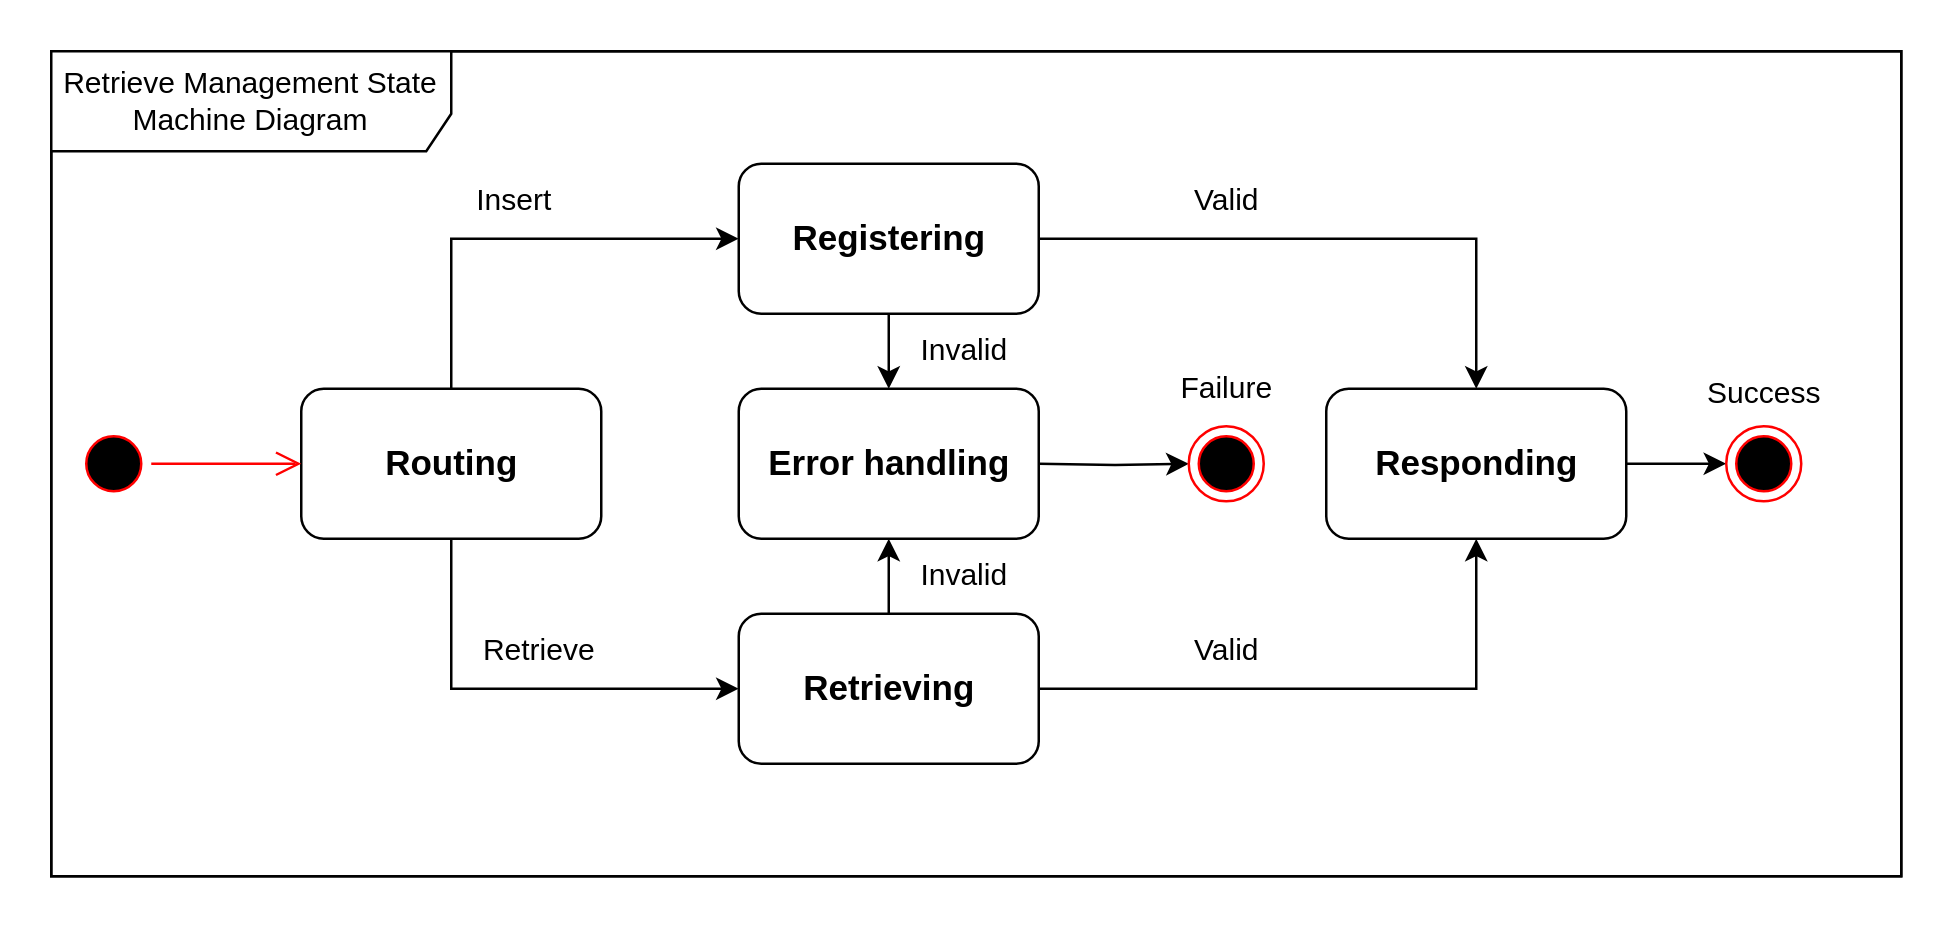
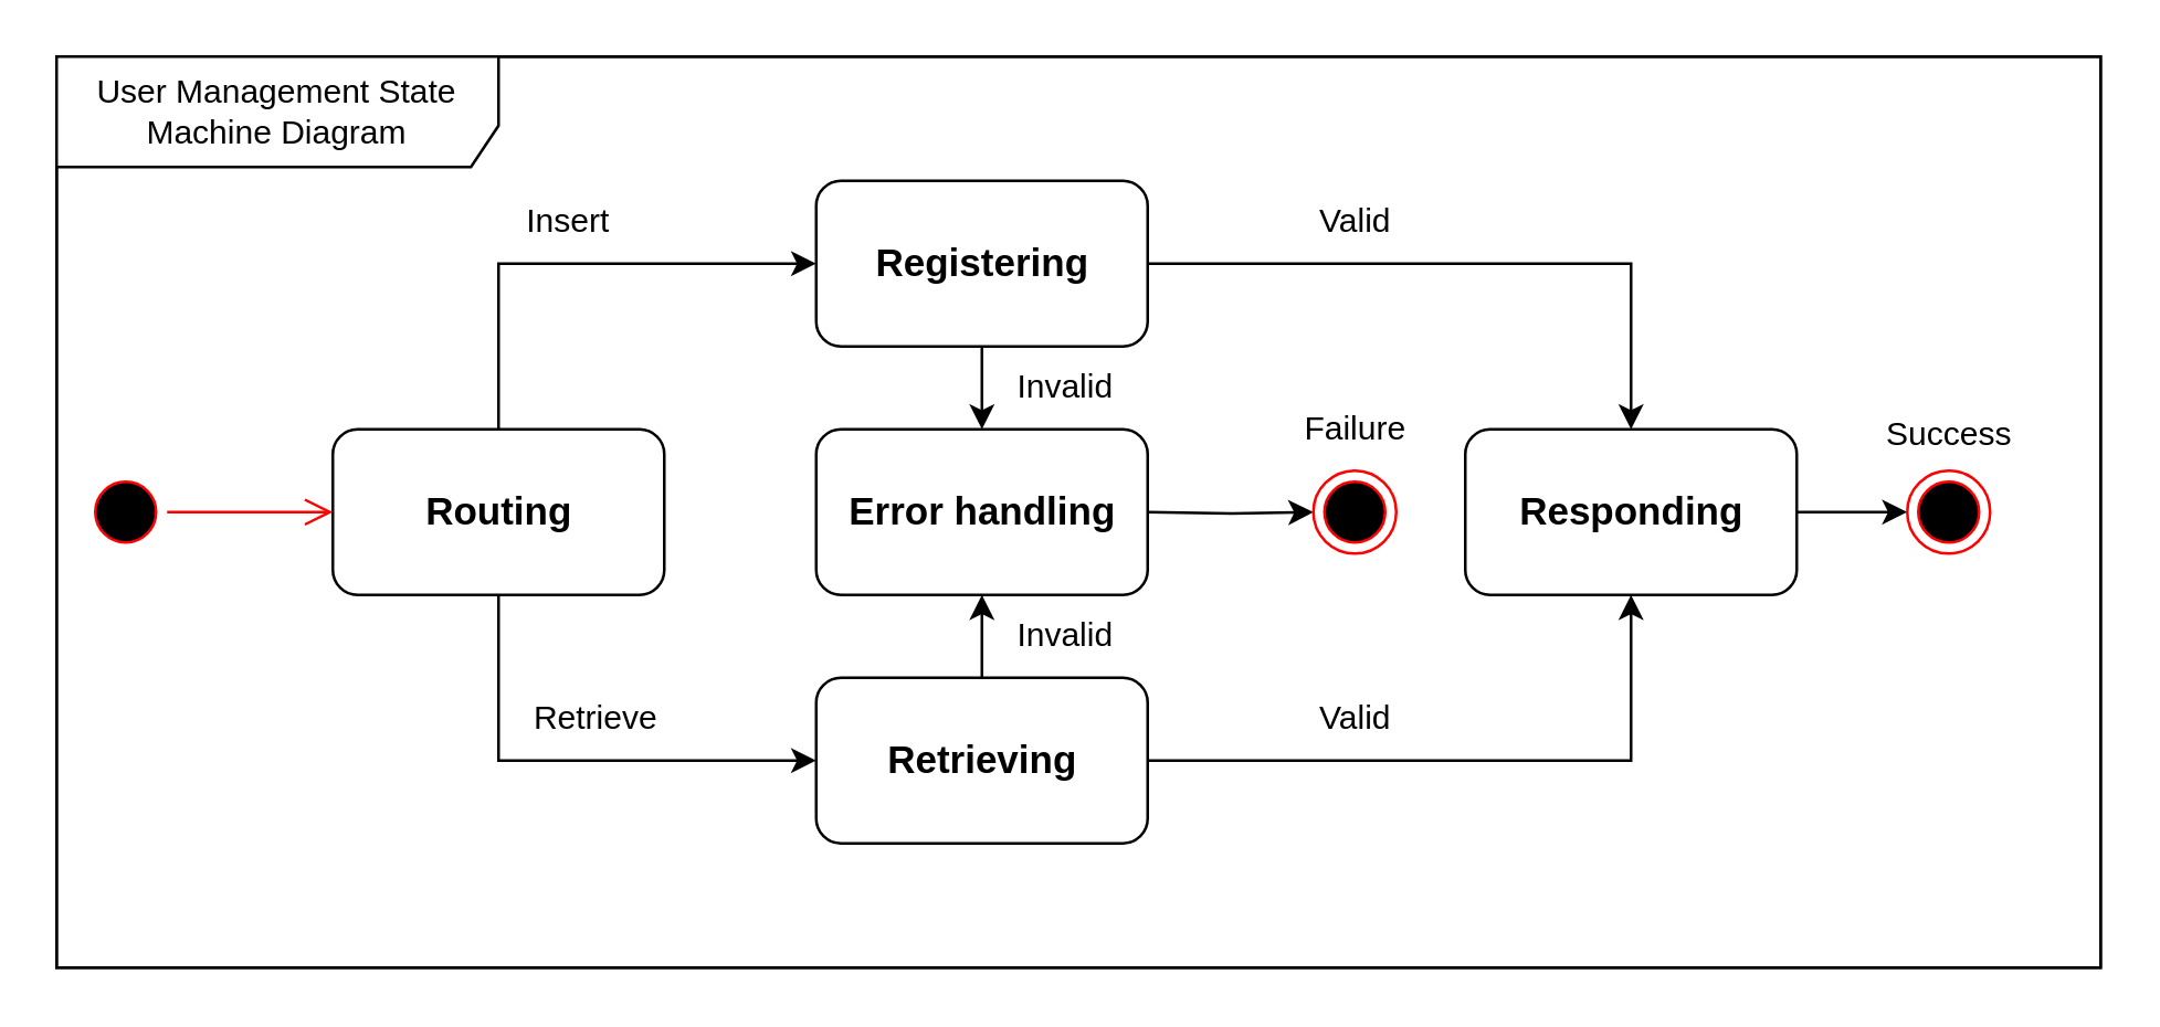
  <mxCell id="0" />
  <mxCell id="1" parent="0" />
  <mxCell id="2" value="" style="rounded=0;whiteSpace=wrap;html=1;" vertex="1" parent="1"><mxGeometry width="740" height="330" as="geometry" x="20" y="20" /></mxCell>
  <mxCell id="3" style="edgeStyle=orthogonalEdgeStyle;rounded=0;orthogonalLoop=1;jettySize=auto;html=1;exitX=0.5;exitY=1;exitDx=0;exitDy=0;entryX=0;entryY=0.5;entryDx=0;entryDy=0;" edge="1" parent="1" source="5" target="13"><mxGeometry relative="1" as="geometry" /></mxCell>
  <mxCell id="4" style="edgeStyle=orthogonalEdgeStyle;rounded=0;orthogonalLoop=1;jettySize=auto;html=1;exitX=0.5;exitY=0;exitDx=0;exitDy=0;entryX=0;entryY=0.5;entryDx=0;entryDy=0;" edge="1" parent="1" source="5" target="9"><mxGeometry relative="1" as="geometry" /></mxCell>
  <mxCell id="5" value="" style="rounded=1;whiteSpace=wrap;html=1;" vertex="1" parent="1"><mxGeometry x="120" y="155" width="120" height="60" as="geometry" /></mxCell>
  <mxCell id="6" value="&lt;font style=&quot;font-size: 14px;&quot;&gt;Routing&lt;/font&gt;" style="text;align=center;fontStyle=1;verticalAlign=middle;spacingLeft=3;spacingRight=3;strokeColor=none;rotatable=0;points=[[0,0.5],[1,0.5]];portConstraint=eastwest;html=1;" vertex="1" parent="1"><mxGeometry x="140" y="172" width="80" height="26" as="geometry" /></mxCell>
  <mxCell id="7" style="edgeStyle=orthogonalEdgeStyle;rounded=0;orthogonalLoop=1;jettySize=auto;html=1;exitX=1;exitY=0.5;exitDx=0;exitDy=0;" edge="1" parent="1" source="9" target="16"><mxGeometry relative="1" as="geometry" /></mxCell>
  <mxCell id="8" style="edgeStyle=orthogonalEdgeStyle;rounded=0;orthogonalLoop=1;jettySize=auto;html=1;exitX=0.5;exitY=1;exitDx=0;exitDy=0;entryX=0.5;entryY=0;entryDx=0;entryDy=0;" edge="1" parent="1" source="9" target="23"><mxGeometry relative="1" as="geometry" /></mxCell>
  <mxCell id="9" value="" style="rounded=1;whiteSpace=wrap;html=1;" vertex="1" parent="1"><mxGeometry x="295" y="65" width="120" height="60" as="geometry" /></mxCell>
  <mxCell id="10" value="&lt;span style=&quot;font-size: 14px;&quot;&gt;Registering&lt;/span&gt;" style="text;align=center;fontStyle=1;verticalAlign=middle;spacingLeft=3;spacingRight=3;strokeColor=none;rotatable=0;points=[[0,0.5],[1,0.5]];portConstraint=eastwest;html=1;" vertex="1" parent="1"><mxGeometry x="315" y="82" width="80" height="26" as="geometry" /></mxCell>
  <mxCell id="11" style="edgeStyle=orthogonalEdgeStyle;rounded=0;orthogonalLoop=1;jettySize=auto;html=1;exitX=1;exitY=0.5;exitDx=0;exitDy=0;entryX=0.5;entryY=1;entryDx=0;entryDy=0;" edge="1" parent="1" source="13" target="16"><mxGeometry relative="1" as="geometry" /></mxCell>
  <mxCell id="12" style="edgeStyle=orthogonalEdgeStyle;rounded=0;orthogonalLoop=1;jettySize=auto;html=1;exitX=0.5;exitY=0;exitDx=0;exitDy=0;entryX=0.5;entryY=1;entryDx=0;entryDy=0;" edge="1" parent="1" source="13" target="23"><mxGeometry relative="1" as="geometry" /></mxCell>
  <mxCell id="13" value="" style="rounded=1;whiteSpace=wrap;html=1;" vertex="1" parent="1"><mxGeometry x="295" y="245" width="120" height="60" as="geometry" /></mxCell>
  <mxCell id="14" value="&lt;font style=&quot;font-size: 14px;&quot;&gt;Retrieving&lt;/font&gt;" style="text;align=center;fontStyle=1;verticalAlign=middle;spacingLeft=3;spacingRight=3;strokeColor=none;rotatable=0;points=[[0,0.5],[1,0.5]];portConstraint=eastwest;html=1;" vertex="1" parent="1"><mxGeometry x="315" y="262" width="80" height="26" as="geometry" /></mxCell>
  <mxCell id="15" style="edgeStyle=orthogonalEdgeStyle;rounded=0;orthogonalLoop=1;jettySize=auto;html=1;exitX=1;exitY=0.5;exitDx=0;exitDy=0;entryX=0;entryY=0.5;entryDx=0;entryDy=0;" edge="1" parent="1" source="16" target="18"><mxGeometry relative="1" as="geometry" /></mxCell>
  <mxCell id="16" value="" style="rounded=1;whiteSpace=wrap;html=1;" vertex="1" parent="1"><mxGeometry x="530" y="155" width="120" height="60" as="geometry" /></mxCell>
  <mxCell id="17" value="&lt;span style=&quot;font-size: 14px;&quot;&gt;Responding&lt;/span&gt;" style="text;align=center;fontStyle=1;verticalAlign=middle;spacingLeft=3;spacingRight=3;strokeColor=none;rotatable=0;points=[[0,0.5],[1,0.5]];portConstraint=eastwest;html=1;" vertex="1" parent="1"><mxGeometry x="550" y="172" width="80" height="26" as="geometry" /></mxCell>
  <mxCell id="18" value="" style="ellipse;html=1;shape=endState;fillColor=#000000;strokeColor=#ff0000;" vertex="1" parent="1"><mxGeometry x="690" y="170" width="30" height="30" as="geometry" /></mxCell>
  <mxCell id="19" value="Insert" style="text;html=1;align=center;verticalAlign=middle;resizable=0;points=[];autosize=1;strokeColor=none;fillColor=none;" vertex="1" parent="1"><mxGeometry x="180" y="65" width="50" height="30" as="geometry" /></mxCell>
  <mxCell id="20" value="Retrieve" style="text;html=1;align=center;verticalAlign=middle;resizable=0;points=[];autosize=1;strokeColor=none;fillColor=none;" vertex="1" parent="1"><mxGeometry x="180" y="245" width="70" height="30" as="geometry" /></mxCell>
  <mxCell id="21" value="Valid" style="text;html=1;align=center;verticalAlign=middle;resizable=0;points=[];autosize=1;strokeColor=none;fillColor=none;" vertex="1" parent="1"><mxGeometry x="465" y="65" width="50" height="30" as="geometry" /></mxCell>
  <mxCell id="22" value="Invalid" style="text;html=1;align=center;verticalAlign=middle;resizable=0;points=[];autosize=1;strokeColor=none;fillColor=none;" vertex="1" parent="1"><mxGeometry x="355" y="125" width="60" height="30" as="geometry" /></mxCell>
  <mxCell id="23" value="" style="rounded=1;whiteSpace=wrap;html=1;" vertex="1" parent="1"><mxGeometry x="295" y="155" width="120" height="60" as="geometry" /></mxCell>
  <mxCell id="24" value="&lt;span style=&quot;font-size: 14px;&quot;&gt;Error handling&lt;/span&gt;" style="text;align=center;fontStyle=1;verticalAlign=middle;spacingLeft=3;spacingRight=3;strokeColor=none;rotatable=0;points=[[0,0.5],[1,0.5]];portConstraint=eastwest;html=1;" vertex="1" parent="1"><mxGeometry x="315" y="172" width="80" height="26" as="geometry" /></mxCell>
  <mxCell id="25" value="Invalid" style="text;html=1;align=center;verticalAlign=middle;resizable=0;points=[];autosize=1;strokeColor=none;fillColor=none;" vertex="1" parent="1"><mxGeometry x="355" y="215" width="60" height="30" as="geometry" /></mxCell>
  <mxCell id="26" style="edgeStyle=orthogonalEdgeStyle;rounded=0;orthogonalLoop=1;jettySize=auto;html=1;exitX=1;exitY=0.5;exitDx=0;exitDy=0;entryX=0;entryY=0.5;entryDx=0;entryDy=0;" edge="1" parent="1" target="27"><mxGeometry relative="1" as="geometry"><mxPoint x="415" y="185" as="sourcePoint" /></mxGeometry></mxCell>
  <mxCell id="27" value="" style="ellipse;html=1;shape=endState;fillColor=#000000;strokeColor=#ff0000;" vertex="1" parent="1"><mxGeometry x="475" y="170" width="30" height="30" as="geometry" /></mxCell>
  <mxCell id="28" value="Valid" style="text;html=1;align=center;verticalAlign=middle;resizable=0;points=[];autosize=1;strokeColor=none;fillColor=none;" vertex="1" parent="1"><mxGeometry x="465" y="245" width="50" height="30" as="geometry" /></mxCell>
  <mxCell id="29" value="Success" style="text;html=1;align=center;verticalAlign=middle;resizable=0;points=[];autosize=1;strokeColor=none;fillColor=none;" vertex="1" parent="1"><mxGeometry x="670" y="142" width="70" height="30" as="geometry" /></mxCell>
  <mxCell id="30" value="Failure" style="text;html=1;align=center;verticalAlign=middle;resizable=0;points=[];autosize=1;strokeColor=none;fillColor=none;" vertex="1" parent="1"><mxGeometry x="460" y="140" width="60" height="30" as="geometry" /></mxCell>
  <mxCell id="31" value="" style="ellipse;html=1;shape=startState;fillColor=#000000;strokeColor=#ff0000;" vertex="1" parent="1"><mxGeometry x="30" y="170" width="30" height="30" as="geometry" /></mxCell>
  <mxCell id="32" value="" style="edgeStyle=orthogonalEdgeStyle;html=1;verticalAlign=bottom;endArrow=open;endSize=8;strokeColor=#ff0000;rounded=0;entryX=0;entryY=0.5;entryDx=0;entryDy=0;" edge="1" parent="1" source="31"><mxGeometry relative="1" as="geometry"><mxPoint x="120" y="185" as="targetPoint" /></mxGeometry></mxCell>
- <mxCell id="33" value="Retrieve Management State Machine Diagram" style="shape=umlFrame;whiteSpace=wrap;html=1;pointerEvents=0;width=160;height=40;" vertex="1" parent="1"><mxGeometry width="740" height="330" as="geometry" x="20" y="20" /></mxCell>
+ <mxCell id="33" value="User Management State Machine Diagram" style="shape=umlFrame;whiteSpace=wrap;html=1;pointerEvents=0;width=160;height=40;" vertex="1" parent="1"><mxGeometry width="740" height="330" as="geometry" x="20" y="20" /></mxCell>
